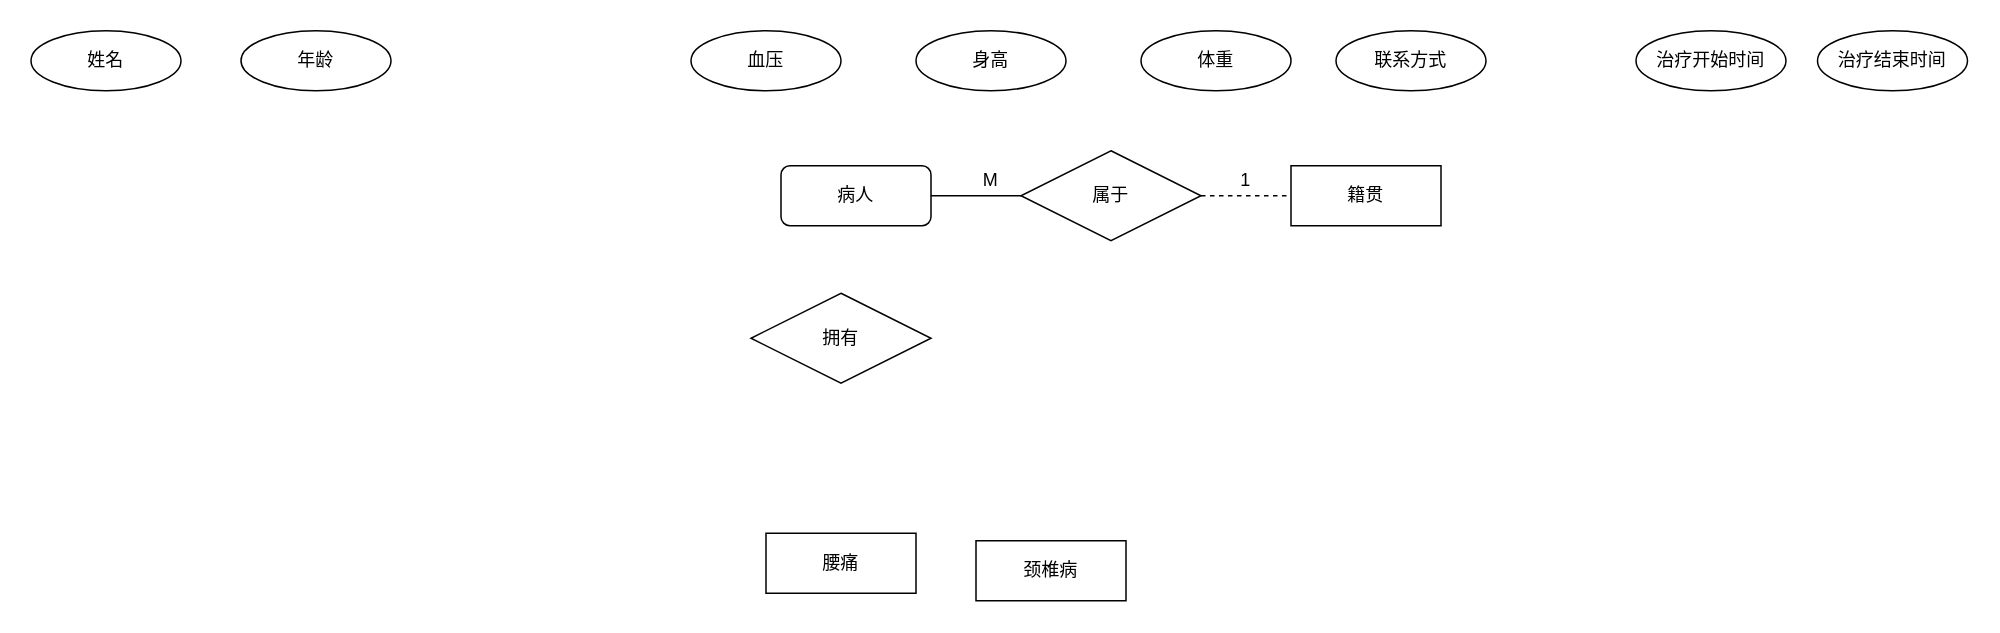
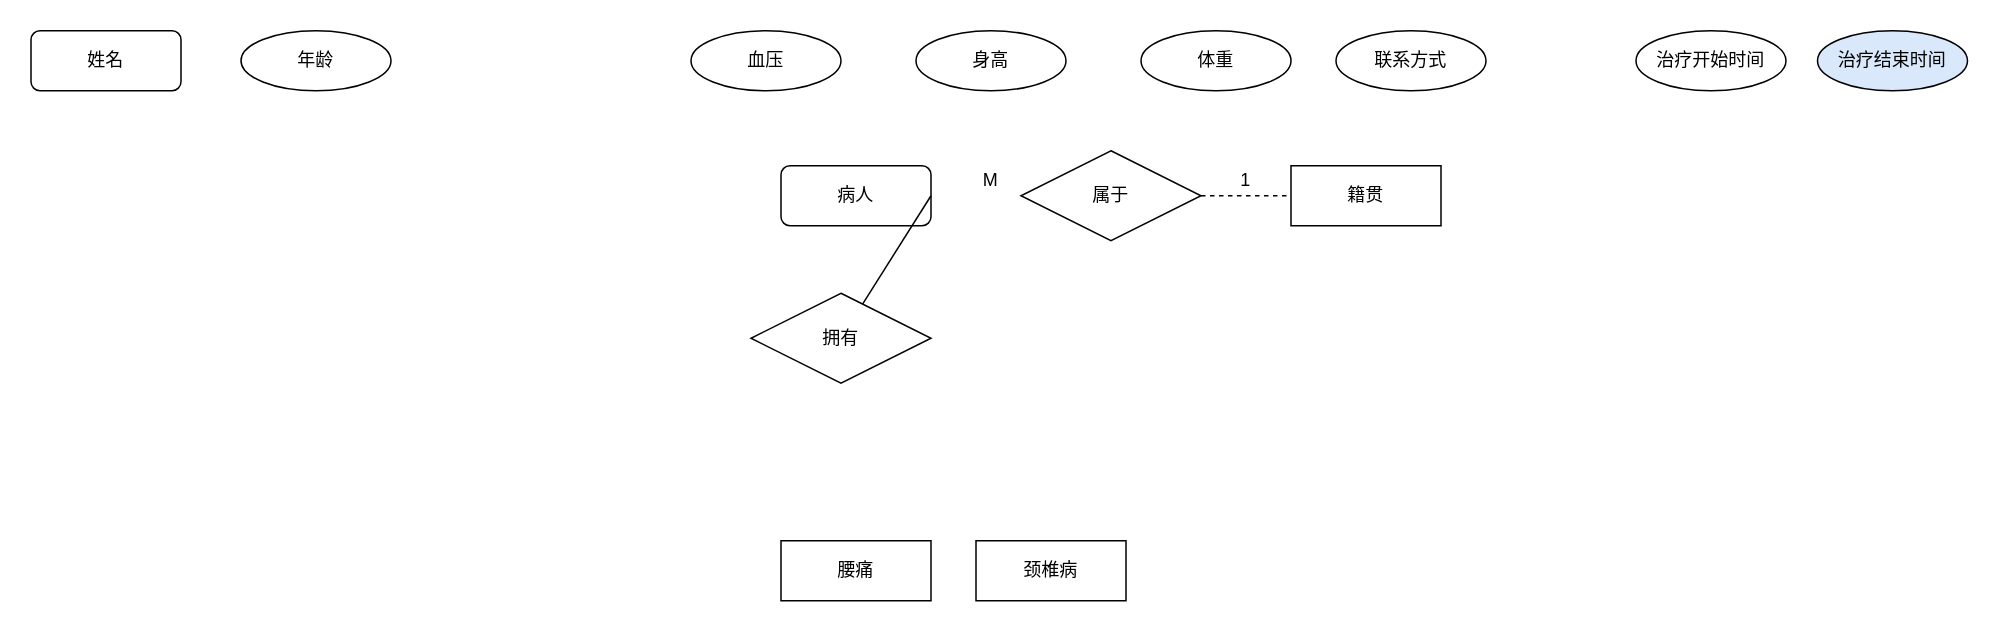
  <mxCell id="0" />
  <mxCell id="1" parent="0" />
  <mxCell id="2" value="病人" style="whiteSpace=wrap;html=1;align=center;rounded=1;" vertex="1" parent="1"><mxGeometry x="520" y="110" width="100" height="40" as="geometry" /></mxCell>
- <mxCell id="3" value="姓名" style="ellipse;whiteSpace=wrap;html=1;align=center;" vertex="1" parent="1"><mxGeometry x="20" y="20" width="100" height="40" as="geometry" /></mxCell>
+ <mxCell id="3" value="姓名" style="whiteSpace=wrap;html=1;align=center;rounded=1;" vertex="1" parent="1"><mxGeometry x="20" y="20" width="100" height="40" as="geometry" /></mxCell>
  <mxCell id="4" value="年龄" style="ellipse;whiteSpace=wrap;html=1;align=center;" vertex="1" parent="1"><mxGeometry x="160" y="20" width="100" height="40" as="geometry" /></mxCell>
  <mxCell id="5" value="血压" style="ellipse;whiteSpace=wrap;html=1;align=center;" vertex="1" parent="1"><mxGeometry x="460" y="20" width="100" height="40" as="geometry" /></mxCell>
  <mxCell id="6" value="身高" style="ellipse;whiteSpace=wrap;html=1;align=center;" vertex="1" parent="1"><mxGeometry x="610" y="20" width="100" height="40" as="geometry" /></mxCell>
  <mxCell id="7" value="体重" style="ellipse;whiteSpace=wrap;html=1;align=center;" vertex="1" parent="1"><mxGeometry x="760" y="20" width="100" height="40" as="geometry" /></mxCell>
  <mxCell id="8" value="联系方式" style="ellipse;whiteSpace=wrap;html=1;align=center;" vertex="1" parent="1"><mxGeometry x="890" y="20" width="100" height="40" as="geometry" /></mxCell>
- <mxCell id="9" value="腰痛" style="whiteSpace=wrap;html=1;align=center;" vertex="1" parent="1"><mxGeometry x="510" y="355" width="100" height="40" as="geometry" /></mxCell>
+ <mxCell id="9" value="腰痛" style="whiteSpace=wrap;html=1;align=center;" vertex="1" parent="1"><mxGeometry x="520" y="360" width="100" height="40" as="geometry" /></mxCell>
  <mxCell id="10" value="拥有" style="shape=rhombus;perimeter=rhombusPerimeter;whiteSpace=wrap;html=1;align=center;" vertex="1" parent="1"><mxGeometry x="500" y="195" width="120" height="60" as="geometry" /></mxCell>
  <mxCell id="11" value="治疗开始时间" style="ellipse;whiteSpace=wrap;html=1;align=center;" vertex="1" parent="1"><mxGeometry x="1090" y="20" width="100" height="40" as="geometry" /></mxCell>
- <mxCell id="12" value="治疗结束时间" style="ellipse;whiteSpace=wrap;html=1;align=center;" vertex="1" parent="1"><mxGeometry x="1211" y="20" width="100" height="40" as="geometry" /></mxCell>
+ <mxCell id="12" value="治疗结束时间" style="ellipse;whiteSpace=wrap;html=1;align=center;fillColor=#dae8fc;" vertex="1" parent="1"><mxGeometry x="1211" y="20" width="100" height="40" as="geometry" /></mxCell>
  <mxCell id="13" value="籍贯" style="whiteSpace=wrap;html=1;align=center;" vertex="1" parent="1"><mxGeometry x="860" y="110" width="100" height="40" as="geometry" /></mxCell>
  <mxCell id="14" value="属于" style="shape=rhombus;perimeter=rhombusPerimeter;whiteSpace=wrap;html=1;align=center;" vertex="1" parent="1"><mxGeometry x="680" y="100" width="120" height="60" as="geometry" /></mxCell>
- <mxCell id="15" value="" style="endArrow=none;html=1;entryX=0;entryY=0.5;entryDx=0;entryDy=0;exitX=1;exitY=0.5;exitDx=0;exitDy=0;" edge="1" parent="1" source="2" target="14"><mxGeometry width="50" height="50" relative="1" as="geometry"><mxPoint x="610" y="160" as="sourcePoint" /><mxPoint x="660" y="110" as="targetPoint" /></mxGeometry></mxCell>
+ <mxCell id="15" value="" style="endArrow=none;html=1;exitX=1;exitY=0.5;exitDx=0;exitDy=0;" edge="1" parent="1" source="2" target="10"><mxGeometry width="50" height="50" relative="1" as="geometry"><mxPoint x="610" y="160" as="sourcePoint" /><mxPoint x="660" y="110" as="targetPoint" /></mxGeometry></mxCell>
  <mxCell id="16" value="" style="endArrow=none;html=1;exitX=1;exitY=0.5;exitDx=0;exitDy=0;entryX=0;entryY=0.5;entryDx=0;entryDy=0;dashed=1;" edge="1" parent="1" source="14" target="13"><mxGeometry width="50" height="50" relative="1" as="geometry"><mxPoint x="810" y="130" as="sourcePoint" /><mxPoint x="840" y="130" as="targetPoint" /></mxGeometry></mxCell>
  <mxCell id="17" value="M" style="text;html=1;strokeColor=none;fillColor=none;align=center;verticalAlign=middle;whiteSpace=wrap;rounded=0;" vertex="1" parent="1"><mxGeometry x="640" y="110" width="40" height="20" as="geometry" /></mxCell>
  <mxCell id="18" value="1" style="text;html=1;strokeColor=none;fillColor=none;align=center;verticalAlign=middle;whiteSpace=wrap;rounded=0;" vertex="1" parent="1"><mxGeometry x="810" y="110" width="40" height="20" as="geometry" /></mxCell>
  <mxCell id="19" value="颈椎病" style="whiteSpace=wrap;html=1;align=center;" vertex="1" parent="1"><mxGeometry x="650" y="360" width="100" height="40" as="geometry" /></mxCell>
